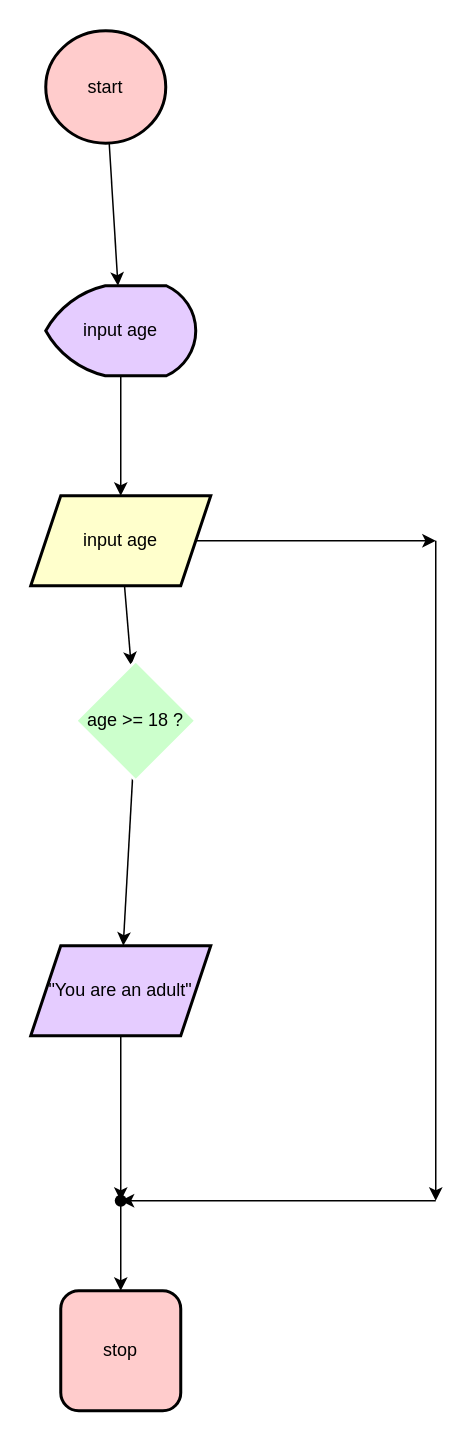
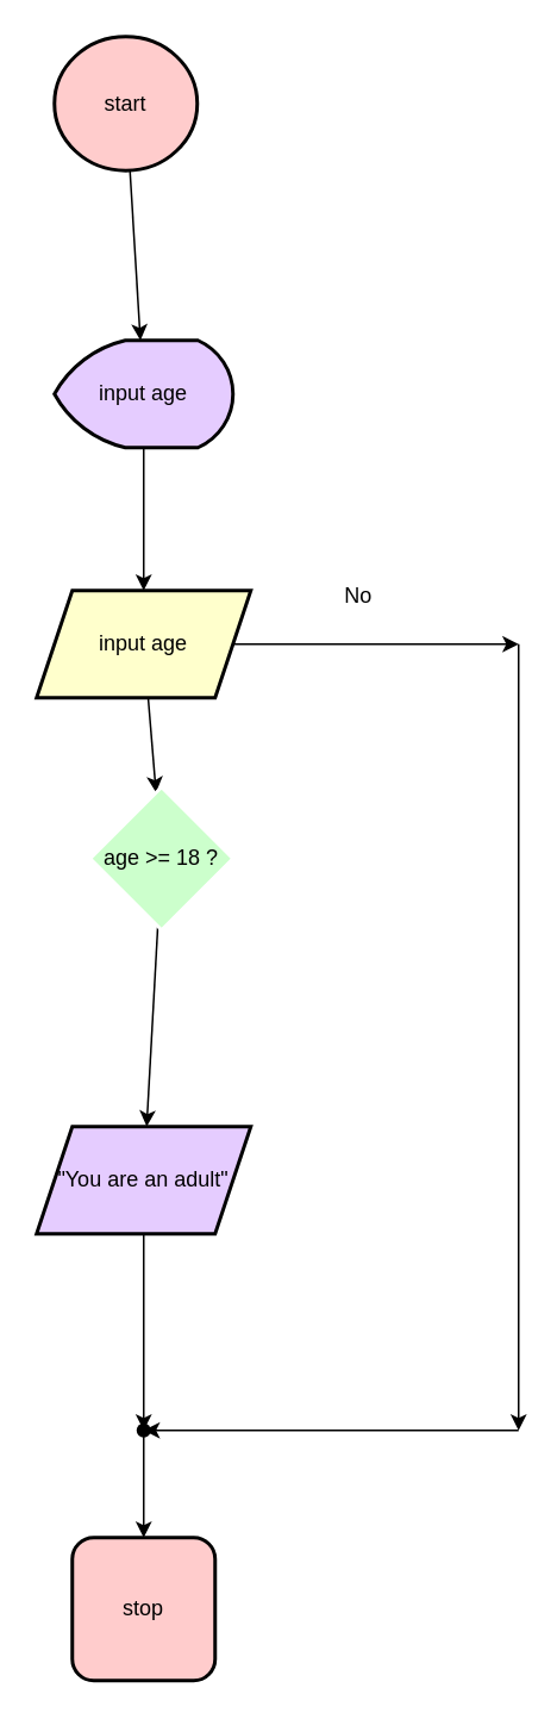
  <mxCell id="0" />
  <mxCell id="1" parent="0" />
  <mxCell id="2" value="" style="edgeStyle=none;html=1;" edge="1" parent="1" source="3" target="5"><mxGeometry relative="1" as="geometry" /></mxCell>
  <mxCell id="3" value="start" style="strokeWidth=2;html=1;shape=mxgraph.flowchart.start_2;whiteSpace=wrap;fillColor=#FFCCCC;" vertex="1" parent="1"><mxGeometry x="30" y="20" width="80" height="75" as="geometry" /></mxCell>
  <mxCell id="4" value="" style="edgeStyle=none;html=1;" edge="1" parent="1" source="5" target="7"><mxGeometry relative="1" as="geometry" /></mxCell>
  <mxCell id="5" value="input age" style="strokeWidth=2;html=1;shape=mxgraph.flowchart.display;whiteSpace=wrap;fillColor=#E5CCFF;" vertex="1" parent="1"><mxGeometry x="30" y="190" width="100" height="60" as="geometry" /></mxCell>
  <mxCell id="6" value="" style="edgeStyle=none;html=1;" edge="1" parent="1" source="7" target="9"><mxGeometry relative="1" as="geometry" /></mxCell>
  <mxCell id="7" value="input age" style="shape=parallelogram;perimeter=parallelogramPerimeter;whiteSpace=wrap;html=1;fixedSize=1;strokeWidth=2;fillColor=#FFFFCC;" vertex="1" parent="1"><mxGeometry x="20" y="330" width="120" height="60" as="geometry" /></mxCell>
  <mxCell id="8" value="" style="edgeStyle=none;html=1;" edge="1" parent="1" source="9" target="11"><mxGeometry relative="1" as="geometry" /></mxCell>
  <mxCell id="9" value="age &amp;gt;= 18 ?" style="rhombus;whiteSpace=wrap;html=1;strokeWidth=2;fillColor=#CCFFCC;strokeColor=#FFFFFF;" vertex="1" parent="1"><mxGeometry x="50" y="440" width="80" height="80" as="geometry" /></mxCell>
  <mxCell id="10" value="" style="edgeStyle=none;html=1;" edge="1" parent="1" source="11" target="13"><mxGeometry relative="1" as="geometry" /></mxCell>
  <mxCell id="11" value="&quot;You are an adult&quot;" style="shape=parallelogram;perimeter=parallelogramPerimeter;whiteSpace=wrap;html=1;fixedSize=1;strokeWidth=2;fillColor=#E5CCFF;" vertex="1" parent="1"><mxGeometry x="20" y="630" width="120" height="60" as="geometry" /></mxCell>
  <mxCell id="12" value="" style="edgeStyle=none;html=1;" edge="1" parent="1" source="13" target="14"><mxGeometry relative="1" as="geometry" /></mxCell>
  <mxCell id="13" value="" style="shape=waypoint;sketch=0;size=6;pointerEvents=1;points=[];fillColor=default;resizable=0;rotatable=0;perimeter=centerPerimeter;snapToPoint=1;strokeWidth=2;" vertex="1" parent="1"><mxGeometry x="70" y="790" width="20" height="20" as="geometry" /></mxCell>
  <mxCell id="14" value="stop" style="whiteSpace=wrap;html=1;sketch=0;pointerEvents=1;resizable=0;strokeWidth=2;fillColor=#FFCCCC;rounded=1;" vertex="1" parent="1"><mxGeometry x="40" y="860" width="80" height="80" as="geometry" /></mxCell>
  <mxCell id="15" value="" style="edgeStyle=none;orthogonalLoop=1;jettySize=auto;html=1;exitX=1;exitY=0.5;exitDx=0;exitDy=0;" edge="1" parent="1" source="7"><mxGeometry width="80" relative="1" as="geometry"><mxPoint x="260" y="450" as="sourcePoint" /><mxPoint x="290" y="360" as="targetPoint" /><Array as="points" /></mxGeometry></mxCell>
  <mxCell id="16" value="" style="edgeStyle=none;orthogonalLoop=1;jettySize=auto;html=1;" edge="1" parent="1"><mxGeometry width="80" relative="1" as="geometry"><mxPoint x="290" y="360" as="sourcePoint" /><mxPoint x="290" y="800" as="targetPoint" /><Array as="points" /></mxGeometry></mxCell>
  <mxCell id="17" value="" style="edgeStyle=none;orthogonalLoop=1;jettySize=auto;html=1;entryX=1.278;entryY=0.178;entryDx=0;entryDy=0;entryPerimeter=0;" edge="1" parent="1" target="13"><mxGeometry width="80" relative="1" as="geometry"><mxPoint x="290" y="800" as="sourcePoint" /><mxPoint x="300" y="770" as="targetPoint" /><Array as="points"><mxPoint x="250" y="800" /></Array></mxGeometry></mxCell>
+ <mxCell id="18" value="No" style="text;html=1;align=center;verticalAlign=middle;resizable=0;points=[];autosize=1;strokeColor=none;fillColor=none;" vertex="1" parent="1"><mxGeometry x="180" y="318" width="40" height="30" as="geometry" /></mxCell>
